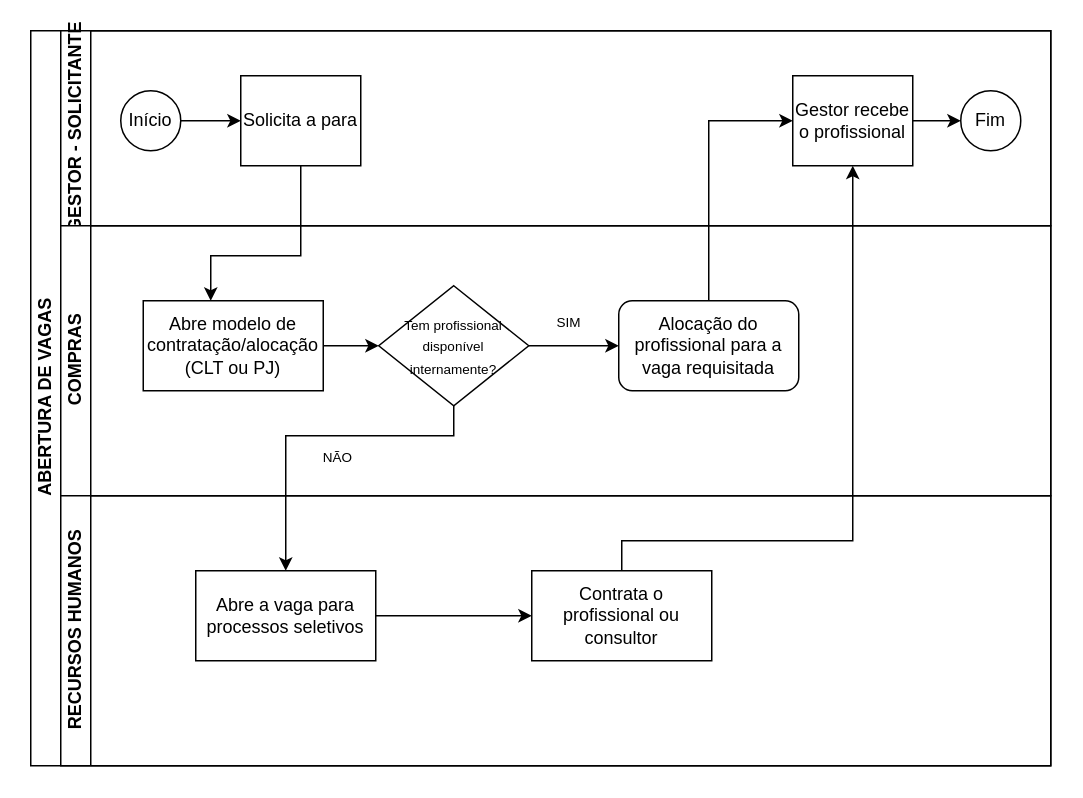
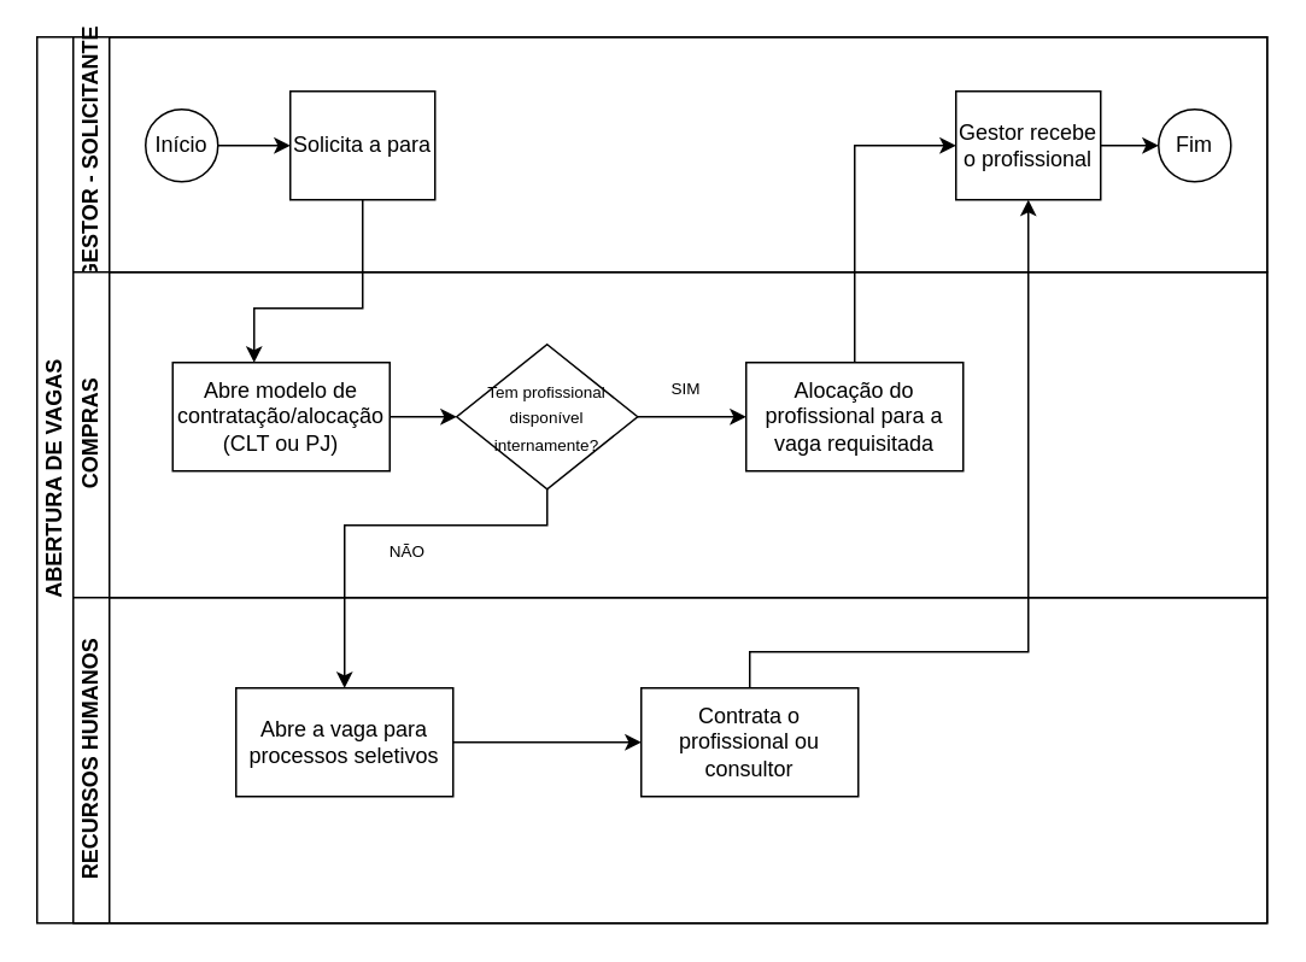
  <mxCell id="0" />
  <mxCell id="1" parent="0" />
  <mxCell id="2" value="ABERTURA DE VAGAS" style="swimlane;html=1;childLayout=stackLayout;resizeParent=1;resizeParentMax=0;horizontal=0;startSize=20;horizontalStack=0;" parent="1" vertex="1"><mxGeometry x="20" y="20" width="680" height="490" as="geometry" /></mxCell>
  <mxCell id="3" value="GESTOR - SOLICITANTE" style="swimlane;html=1;startSize=20;horizontal=0;" parent="2" vertex="1"><mxGeometry x="20" width="660" height="130" as="geometry" /></mxCell>
  <mxCell id="4" value="" style="edgeStyle=orthogonalEdgeStyle;rounded=0;orthogonalLoop=1;jettySize=auto;html=1;" parent="3" source="5" target="6" edge="1"><mxGeometry relative="1" as="geometry" /></mxCell>
  <mxCell id="5" value="Início" style="ellipse;whiteSpace=wrap;html=1;" parent="3" vertex="1"><mxGeometry x="40" y="40" width="40" height="40" as="geometry" /></mxCell>
  <mxCell id="6" value="Solicita a para" style="rounded=0;whiteSpace=wrap;html=1;fontFamily=Helvetica;fontSize=12;fontColor=#000000;align=center;" parent="3" vertex="1"><mxGeometry x="120" y="30" width="80" height="60" as="geometry" /></mxCell>
  <mxCell id="7" value="" style="edgeStyle=orthogonalEdgeStyle;rounded=0;orthogonalLoop=1;jettySize=auto;html=1;endArrow=classic;endFill=1;" parent="3" source="8" target="9" edge="1"><mxGeometry relative="1" as="geometry" /></mxCell>
  <mxCell id="8" value="Gestor recebe o profissional" style="rounded=0;whiteSpace=wrap;html=1;fontFamily=Helvetica;fontSize=12;fontColor=#000000;align=center;" parent="3" vertex="1"><mxGeometry x="488" y="30" width="80" height="60" as="geometry" /></mxCell>
  <mxCell id="9" value="Fim" style="ellipse;whiteSpace=wrap;html=1;" parent="3" vertex="1"><mxGeometry x="600" y="40" width="40" height="40" as="geometry" /></mxCell>
  <mxCell id="10" value="COMPRAS" style="swimlane;html=1;startSize=20;horizontal=0;" parent="2" vertex="1"><mxGeometry x="20" y="130" width="660" height="180" as="geometry" /></mxCell>
  <mxCell id="11" value="" style="edgeStyle=orthogonalEdgeStyle;rounded=0;orthogonalLoop=1;jettySize=auto;html=1;fontSize=9;" edge="1" parent="10" source="12" target="13"><mxGeometry relative="1" as="geometry" /></mxCell>
  <mxCell id="12" value="&lt;font style=&quot;font-size: 9px&quot;&gt;Tem profissional disponível internamente?&lt;/font&gt;" style="rhombus;whiteSpace=wrap;html=1;fontFamily=Helvetica;fontSize=12;fontColor=#000000;align=center;" parent="10" vertex="1"><mxGeometry x="212" y="40" width="100" height="80" as="geometry" /></mxCell>
- <mxCell id="13" value="Alocação do profissional para a vaga requisitada" style="whiteSpace=wrap;html=1;rounded=1;" vertex="1" parent="10"><mxGeometry x="372" y="50" width="120" height="60" as="geometry" /></mxCell>
+ <mxCell id="13" value="Alocação do profissional para a vaga requisitada" style="whiteSpace=wrap;html=1;" vertex="1" parent="10"><mxGeometry x="372" y="50" width="120" height="60" as="geometry" /></mxCell>
  <mxCell id="14" value="SIM" style="text;html=1;strokeColor=none;fillColor=none;align=center;verticalAlign=middle;whiteSpace=wrap;rounded=0;fontSize=9;" vertex="1" parent="10"><mxGeometry x="309" y="50" width="60" height="30" as="geometry" /></mxCell>
  <mxCell id="15" value="" style="edgeStyle=orthogonalEdgeStyle;rounded=0;orthogonalLoop=1;jettySize=auto;html=1;fontSize=9;" edge="1" parent="10" source="16" target="12"><mxGeometry relative="1" as="geometry" /></mxCell>
  <mxCell id="16" value="Abre modelo de contratação/alocação&lt;br&gt;(CLT ou PJ)" style="whiteSpace=wrap;html=1;rounded=0;" vertex="1" parent="10"><mxGeometry x="55" y="50" width="120" height="60" as="geometry" /></mxCell>
  <mxCell id="17" value="NÃO" style="text;html=1;strokeColor=none;fillColor=none;align=center;verticalAlign=middle;whiteSpace=wrap;rounded=0;fontSize=9;" vertex="1" parent="10"><mxGeometry x="155" y="140" width="60" height="30" as="geometry" /></mxCell>
  <mxCell id="18" value="" style="edgeStyle=orthogonalEdgeStyle;rounded=0;orthogonalLoop=1;jettySize=auto;html=1;fontSize=9;exitX=0.5;exitY=0;exitDx=0;exitDy=0;" edge="1" parent="2" source="13" target="8"><mxGeometry relative="1" as="geometry"><Array as="points"><mxPoint x="452" y="60" /></Array></mxGeometry></mxCell>
  <mxCell id="19" value="" style="edgeStyle=orthogonalEdgeStyle;rounded=0;orthogonalLoop=1;jettySize=auto;html=1;fontSize=9;" edge="1" parent="2" source="6" target="16"><mxGeometry relative="1" as="geometry"><Array as="points"><mxPoint x="180" y="150" /><mxPoint x="120" y="150" /></Array></mxGeometry></mxCell>
  <mxCell id="20" value="" style="edgeStyle=orthogonalEdgeStyle;rounded=0;orthogonalLoop=1;jettySize=auto;html=1;fontSize=9;entryX=0.5;entryY=0;entryDx=0;entryDy=0;exitX=0.5;exitY=1;exitDx=0;exitDy=0;" edge="1" parent="2" source="12" target="24"><mxGeometry relative="1" as="geometry"><Array as="points"><mxPoint x="282" y="270" /><mxPoint x="170" y="270" /></Array></mxGeometry></mxCell>
  <mxCell id="21" value="RECURSOS HUMANOS" style="swimlane;html=1;startSize=20;horizontal=0;" parent="2" vertex="1"><mxGeometry x="20" y="310" width="660" height="180" as="geometry" /></mxCell>
  <mxCell id="22" value="Contrata o profissional ou consultor" style="rounded=0;whiteSpace=wrap;html=1;fontFamily=Helvetica;fontSize=12;fontColor=#000000;align=center;" parent="21" vertex="1"><mxGeometry x="314" y="50" width="120" height="60" as="geometry" /></mxCell>
  <mxCell id="23" value="" style="edgeStyle=orthogonalEdgeStyle;rounded=0;orthogonalLoop=1;jettySize=auto;html=1;fontSize=9;" edge="1" parent="21" source="24" target="22"><mxGeometry relative="1" as="geometry" /></mxCell>
  <mxCell id="24" value="Abre a vaga para processos seletivos" style="whiteSpace=wrap;html=1;" vertex="1" parent="21"><mxGeometry x="90" y="50" width="120" height="60" as="geometry" /></mxCell>
  <mxCell id="25" value="" style="edgeStyle=orthogonalEdgeStyle;rounded=0;orthogonalLoop=1;jettySize=auto;html=1;fontSize=9;entryX=0.5;entryY=1;entryDx=0;entryDy=0;exitX=0.5;exitY=0;exitDx=0;exitDy=0;" edge="1" parent="2" source="22" target="8"><mxGeometry relative="1" as="geometry"><mxPoint x="350" y="90" as="targetPoint" /><Array as="points"><mxPoint x="394" y="340" /><mxPoint x="548" y="340" /></Array></mxGeometry></mxCell>
